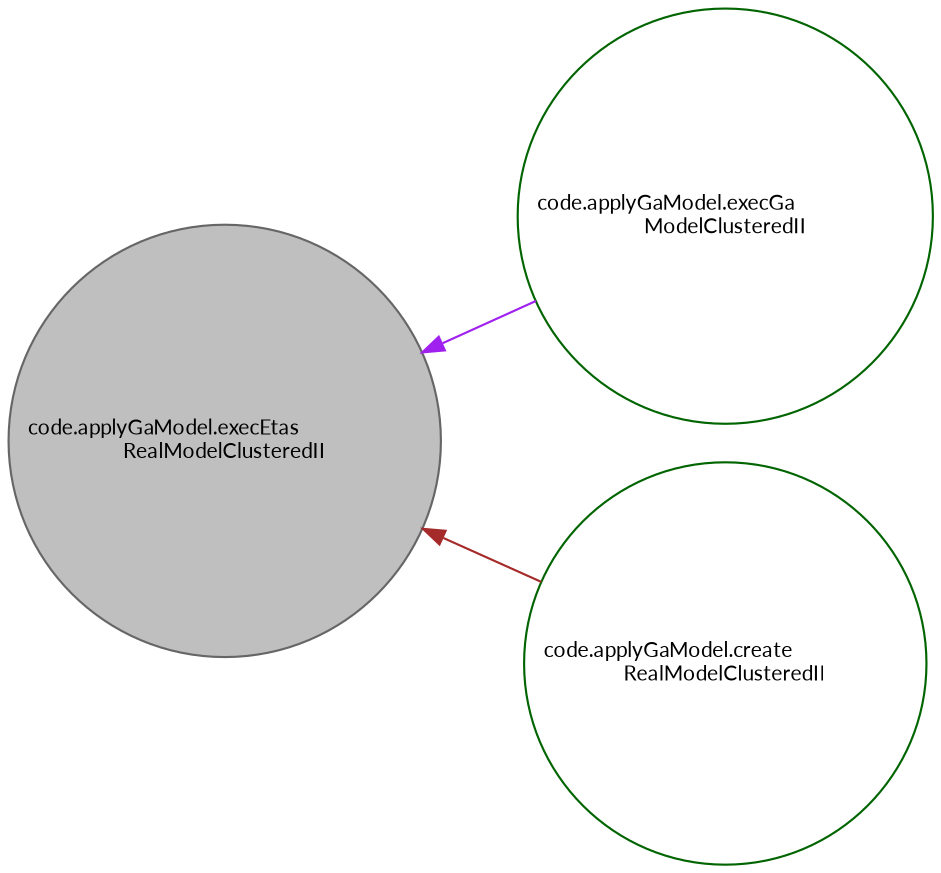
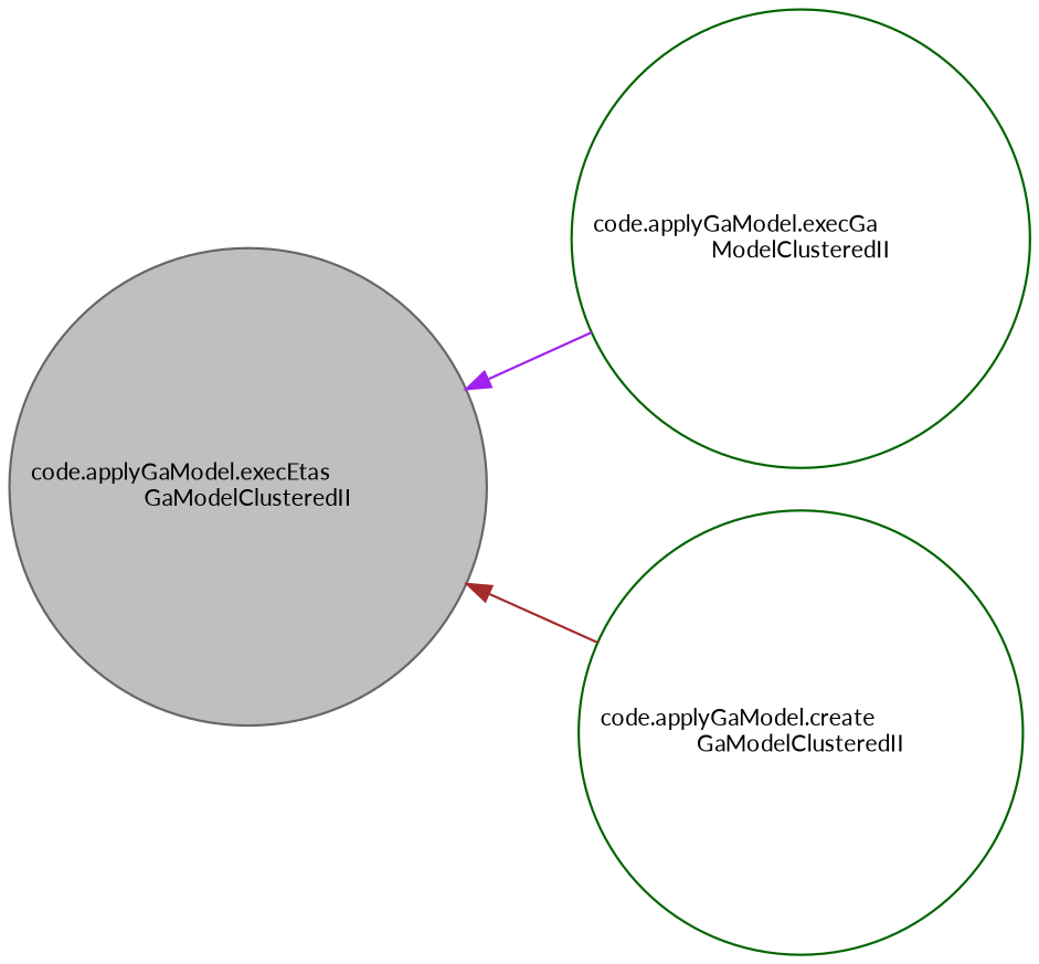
  digraph {
    fontname=Lato
    rankdir=LR
    node [color=darkgreen fillcolor=white fontname=Lato fontsize=10 shape=circle style=filled]
    edge [dir=back fontname=Lato fontsize=10 labelfontname=Helvetica labelfontsize=10 style=solid]
-   n1 [color=gray40 fillcolor=grey75 fontcolor=black height=0.2 label="code.applyGaModel.execEtas\lRealModelClusteredII" width=0.4]
+   n1 [color=gray40 fillcolor=grey75 fontcolor=black height=0.2 label="code.applyGaModel.execEtas\lGaModelClusteredII" width=0.4]
    n2 [height=0.2 label="code.applyGaModel.execGa\lModelClusteredII" width=0.4]
-   n3 [height=0.2 label="code.applyGaModel.create\lRealModelClusteredII" width=0.4]
+   n3 [height=0.2 label="code.applyGaModel.create\lGaModelClusteredII" width=0.4]
    n1 -> n2 [color=purple]
    n1 -> n3 [color=brown]
  }
